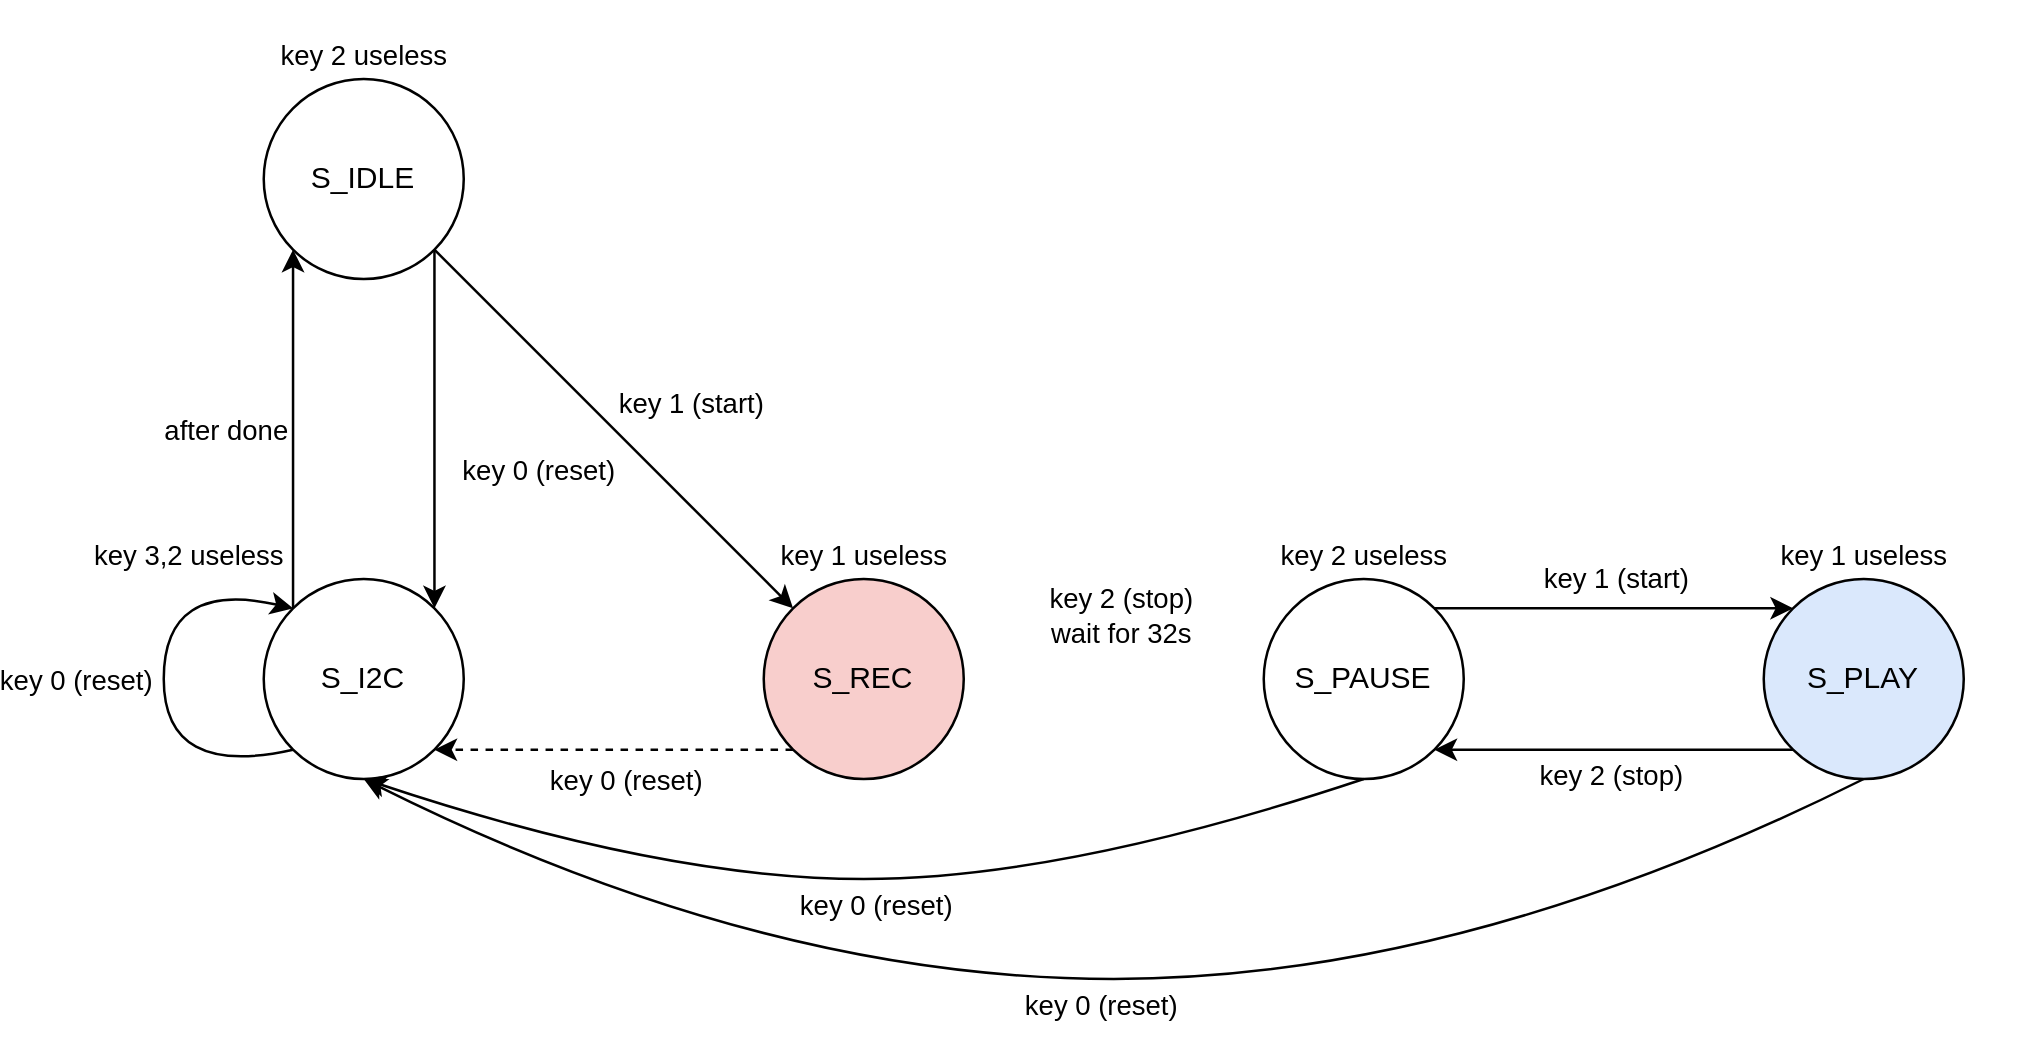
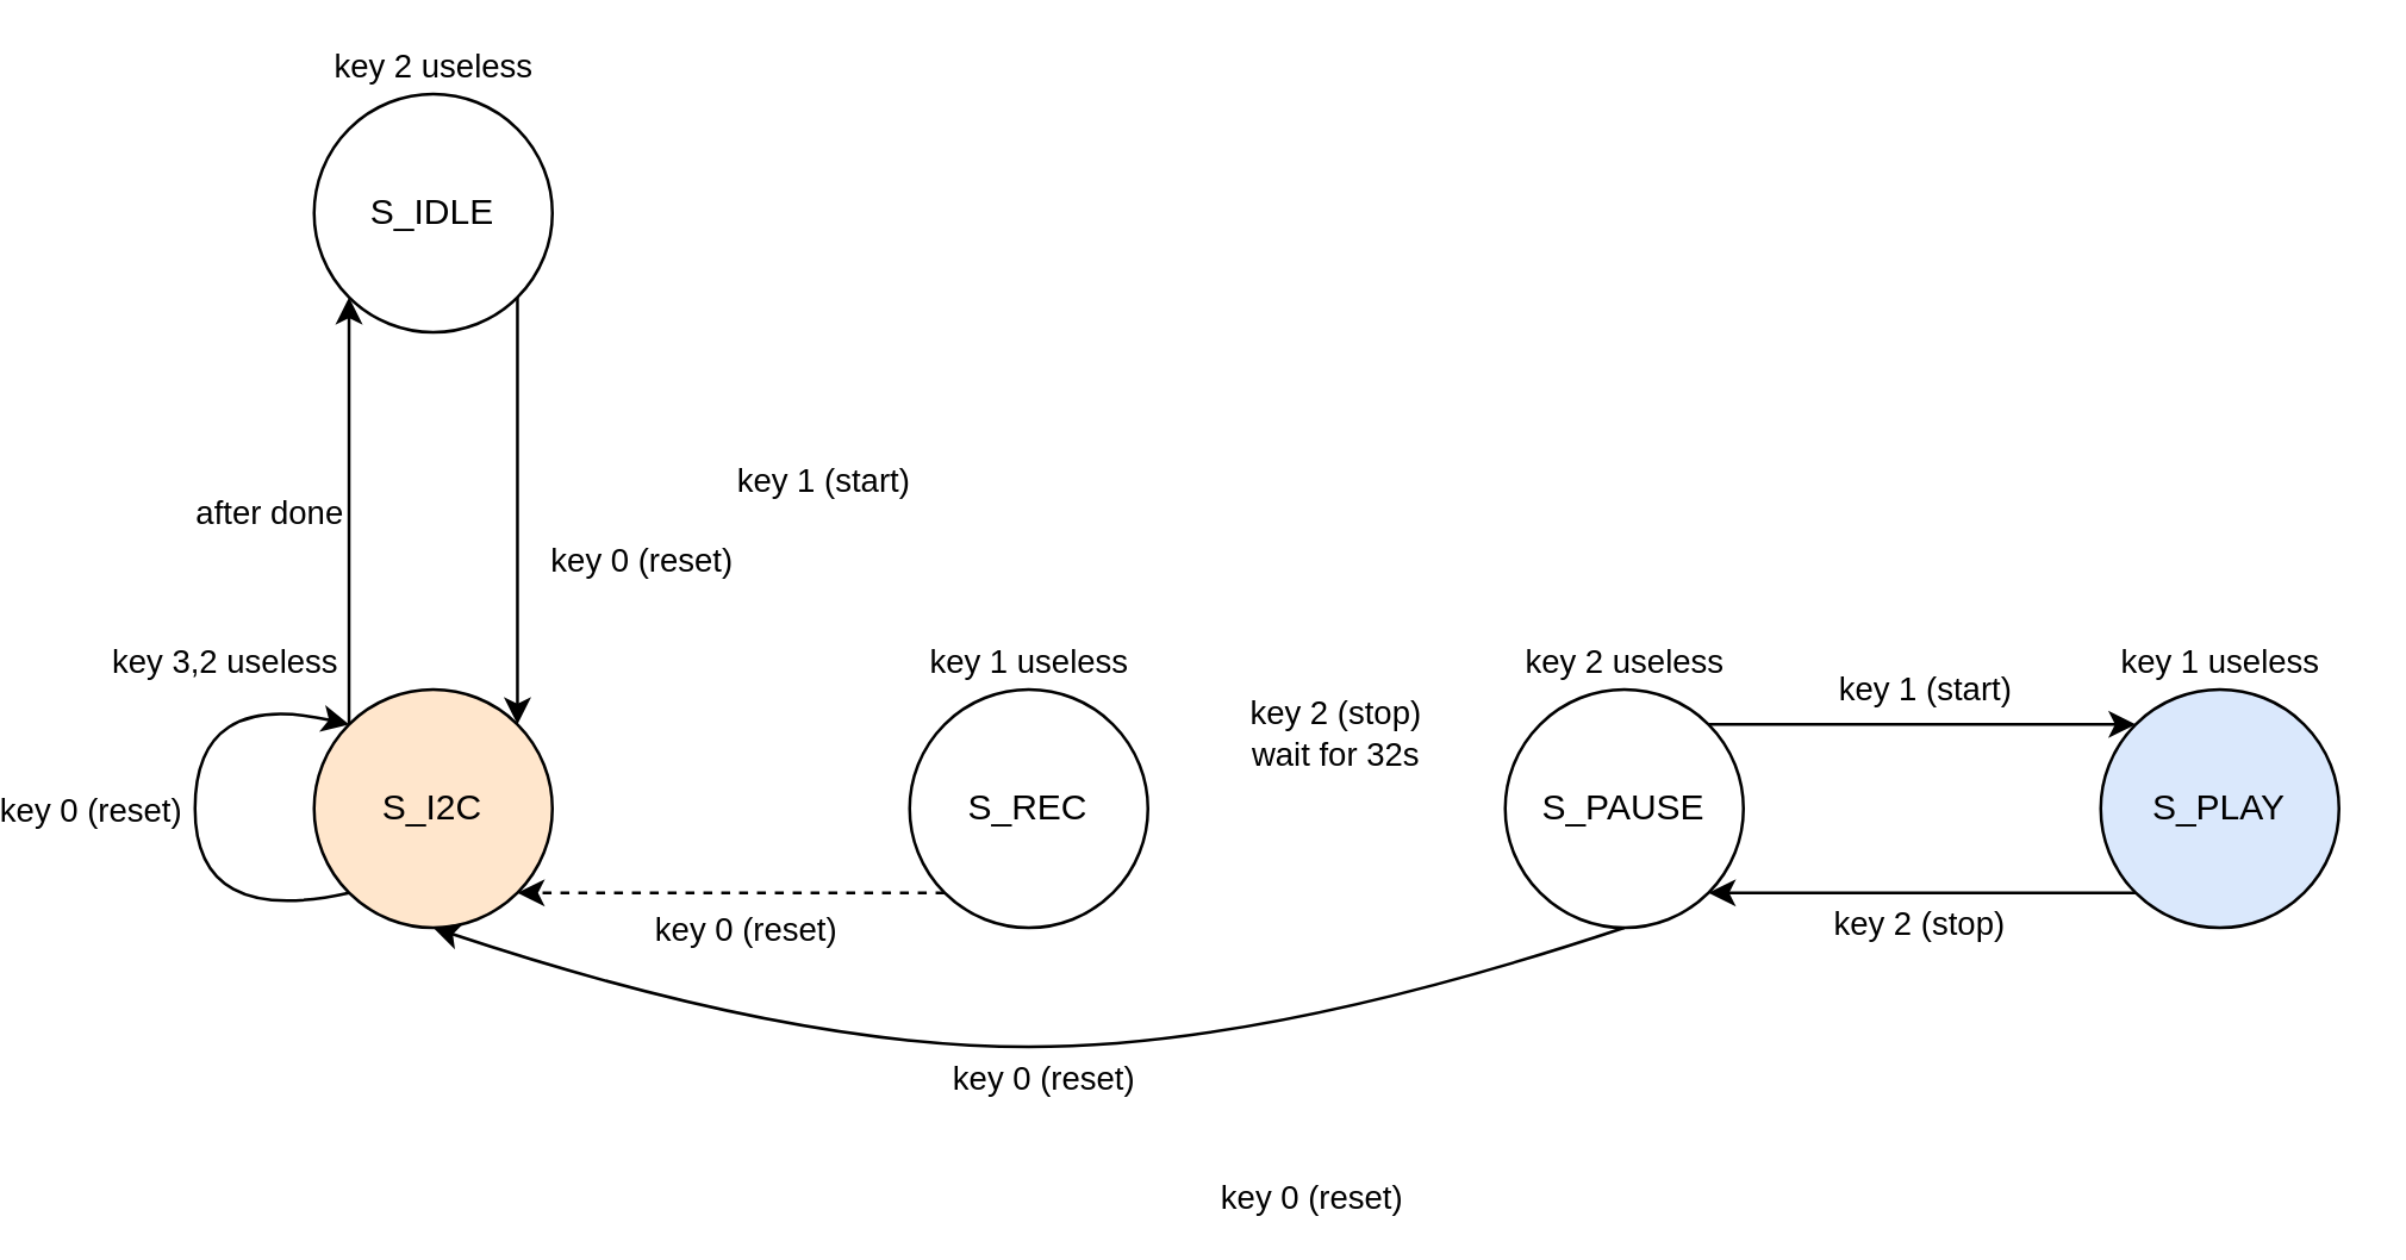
  <mxCell id="0" />
  <mxCell id="1" parent="0" />
  <mxCell id="2" style="edgeStyle=orthogonalEdgeStyle;rounded=0;orthogonalLoop=1;jettySize=auto;html=1;exitX=0;exitY=0;exitDx=0;exitDy=0;entryX=0;entryY=1;entryDx=0;entryDy=0;" edge="1" parent="1" source="3" target="25"><mxGeometry relative="1" as="geometry" /></mxCell>
- <mxCell id="3" value="S_I2C" style="ellipse;whiteSpace=wrap;html=1;aspect=fixed;" vertex="1" parent="1"><mxGeometry x="100" y="231" width="80" height="80" as="geometry" /></mxCell>
+ <mxCell id="3" value="S_I2C" style="ellipse;whiteSpace=wrap;html=1;aspect=fixed;fillColor=#ffe6cc;" vertex="1" parent="1"><mxGeometry x="100" y="231" width="80" height="80" as="geometry" /></mxCell>
  <mxCell id="4" style="edgeStyle=orthogonalEdgeStyle;rounded=0;orthogonalLoop=1;jettySize=auto;html=1;exitX=0;exitY=1;exitDx=0;exitDy=0;entryX=1;entryY=1;entryDx=0;entryDy=0;dashed=1;" edge="1" parent="1" source="5" target="3"><mxGeometry relative="1" as="geometry" /></mxCell>
- <mxCell id="5" value="S_REC" style="ellipse;whiteSpace=wrap;html=1;aspect=fixed;fillColor=#f8cecc;" vertex="1" parent="1"><mxGeometry x="300" y="231" width="80" height="80" as="geometry" /></mxCell>
+ <mxCell id="5" value="S_REC" style="ellipse;whiteSpace=wrap;html=1;aspect=fixed;" vertex="1" parent="1"><mxGeometry x="300" y="231" width="80" height="80" as="geometry" /></mxCell>
  <mxCell id="6" style="edgeStyle=orthogonalEdgeStyle;rounded=0;orthogonalLoop=1;jettySize=auto;html=1;exitX=1;exitY=0;exitDx=0;exitDy=0;entryX=0;entryY=0;entryDx=0;entryDy=0;" edge="1" parent="1" source="7" target="15"><mxGeometry relative="1" as="geometry" /></mxCell>
  <mxCell id="7" value="S_PAUSE" style="ellipse;whiteSpace=wrap;html=1;aspect=fixed;" vertex="1" parent="1"><mxGeometry x="500" y="231" width="80" height="80" as="geometry" /></mxCell>
  <mxCell id="8" value="&lt;div&gt;key 2 (stop)&lt;/div&gt;wait for 32s" style="edgeLabel;html=1;align=center;verticalAlign=middle;resizable=0;points=[];" vertex="1" connectable="0" parent="1"><mxGeometry x="260.001" y="250.996" as="geometry"><mxPoint x="182" y="-5" as="offset" /></mxGeometry></mxCell>
  <mxCell id="9" value="" style="curved=1;endArrow=classic;html=1;rounded=0;entryX=0;entryY=0;entryDx=0;entryDy=0;exitX=0;exitY=1;exitDx=0;exitDy=0;" edge="1" parent="1" source="3" target="3"><mxGeometry width="50" height="50" relative="1" as="geometry"><mxPoint x="70" y="301" as="sourcePoint" /><mxPoint x="80" y="251" as="targetPoint" /><Array as="points"><mxPoint x="60" y="311" /><mxPoint x="60" y="231" /></Array></mxGeometry></mxCell>
  <mxCell id="10" value="key 0 (reset)" style="edgeLabel;html=1;align=center;verticalAlign=middle;resizable=0;points=[];" vertex="1" connectable="0" parent="1"><mxGeometry x="240.004" y="310.996" as="geometry"><mxPoint x="4" y="1" as="offset" /></mxGeometry></mxCell>
  <mxCell id="11" value="key 1 useless" style="edgeLabel;html=1;align=center;verticalAlign=middle;resizable=0;points=[];" vertex="1" connectable="0" parent="1"><mxGeometry x="340.004" y="220.996" as="geometry"><mxPoint x="-1" y="1" as="offset" /></mxGeometry></mxCell>
  <mxCell id="12" value="key 0 (reset)" style="edgeLabel;html=1;align=center;verticalAlign=middle;resizable=0;points=[];" vertex="1" connectable="0" parent="1"><mxGeometry x="20.004" y="270.996" as="geometry"><mxPoint x="4" y="1" as="offset" /></mxGeometry></mxCell>
  <mxCell id="13" value="key 3,2 useless" style="edgeLabel;html=1;align=center;verticalAlign=middle;resizable=0;points=[];" vertex="1" connectable="0" parent="1"><mxGeometry x="70.004" y="220.996" as="geometry"><mxPoint x="-1" y="1" as="offset" /></mxGeometry></mxCell>
  <mxCell id="14" style="edgeStyle=orthogonalEdgeStyle;rounded=0;orthogonalLoop=1;jettySize=auto;html=1;exitX=0;exitY=1;exitDx=0;exitDy=0;entryX=1;entryY=1;entryDx=0;entryDy=0;" edge="1" parent="1" source="15" target="7"><mxGeometry relative="1" as="geometry" /></mxCell>
  <mxCell id="15" value="S_PLAY" style="ellipse;whiteSpace=wrap;html=1;aspect=fixed;fillColor=#dae8fc;" vertex="1" parent="1"><mxGeometry x="700" y="231" width="80" height="80" as="geometry" /></mxCell>
  <mxCell id="16" value="key 1 (start)" style="edgeLabel;html=1;align=center;verticalAlign=middle;resizable=0;points=[];" vertex="1" connectable="0" parent="1"><mxGeometry x="640" y="230.996" as="geometry" /></mxCell>
  <mxCell id="17" value="key 2 useless" style="edgeLabel;html=1;align=center;verticalAlign=middle;resizable=0;points=[];" vertex="1" connectable="0" parent="1"><mxGeometry x="540.004" y="220.996" as="geometry"><mxPoint x="-1" y="1" as="offset" /></mxGeometry></mxCell>
  <mxCell id="18" value="key 1 useless" style="edgeLabel;html=1;align=center;verticalAlign=middle;resizable=0;points=[];" vertex="1" connectable="0" parent="1"><mxGeometry x="740.004" y="220.996" as="geometry"><mxPoint x="-1" y="1" as="offset" /></mxGeometry></mxCell>
  <mxCell id="19" value="key 2 (stop)" style="edgeLabel;html=1;align=center;verticalAlign=middle;resizable=0;points=[];" vertex="1" connectable="0" parent="1"><mxGeometry x="640" y="250.996" as="geometry"><mxPoint x="-2" y="59" as="offset" /></mxGeometry></mxCell>
  <mxCell id="20" value="" style="curved=1;endArrow=classic;html=1;rounded=0;entryX=0.5;entryY=1;entryDx=0;entryDy=0;exitX=0.5;exitY=1;exitDx=0;exitDy=0;" edge="1" parent="1" source="7" target="3"><mxGeometry width="50" height="50" relative="1" as="geometry"><mxPoint x="340" y="441" as="sourcePoint" /><mxPoint x="390" y="391" as="targetPoint" /><Array as="points"><mxPoint x="420" y="351" /><mxPoint x="260" y="351" /></Array></mxGeometry></mxCell>
  <mxCell id="21" value="key 0 (reset)" style="edgeLabel;html=1;align=center;verticalAlign=middle;resizable=0;points=[];" vertex="1" connectable="0" parent="1"><mxGeometry x="340.004" y="360.996" as="geometry"><mxPoint x="4" y="1" as="offset" /></mxGeometry></mxCell>
- <mxCell id="22" value="" style="curved=1;endArrow=classic;html=1;rounded=0;entryX=0.5;entryY=1;entryDx=0;entryDy=0;exitX=0.5;exitY=1;exitDx=0;exitDy=0;" edge="1" parent="1" source="15" target="3"><mxGeometry width="50" height="50" relative="1" as="geometry"><mxPoint x="560" y="361" as="sourcePoint" /><mxPoint x="160" y="361" as="targetPoint" /><Array as="points"><mxPoint x="580" y="391" /><mxPoint x="300" y="391" /></Array></mxGeometry></mxCell>
  <mxCell id="23" value="key 0 (reset)" style="edgeLabel;html=1;align=center;verticalAlign=middle;resizable=0;points=[];" vertex="1" connectable="0" parent="1"><mxGeometry x="430.004" y="400.996" as="geometry"><mxPoint x="4" y="1" as="offset" /></mxGeometry></mxCell>
  <mxCell id="24" style="edgeStyle=orthogonalEdgeStyle;rounded=0;orthogonalLoop=1;jettySize=auto;html=1;exitX=1;exitY=1;exitDx=0;exitDy=0;entryX=1;entryY=0;entryDx=0;entryDy=0;" edge="1" parent="1" source="25" target="3"><mxGeometry relative="1" as="geometry" /></mxCell>
  <mxCell id="25" value="S_IDLE" style="ellipse;whiteSpace=wrap;html=1;aspect=fixed;" vertex="1" parent="1"><mxGeometry x="100" y="31" width="80" height="80" as="geometry" /></mxCell>
- <mxCell id="26" value="" style="endArrow=classic;html=1;rounded=0;exitX=1;exitY=1;exitDx=0;exitDy=0;entryX=0;entryY=0;entryDx=0;entryDy=0;" edge="1" parent="1" source="25" target="5"><mxGeometry width="50" height="50" relative="1" as="geometry"><mxPoint x="310" y="281" as="sourcePoint" /><mxPoint x="360" y="231" as="targetPoint" /></mxGeometry></mxCell>
  <mxCell id="27" value="key 1 (start)" style="edgeLabel;html=1;align=center;verticalAlign=middle;resizable=0;points=[];" vertex="1" connectable="0" parent="1"><mxGeometry x="270" y="160.996" as="geometry" /></mxCell>
  <mxCell id="28" value="after done" style="edgeLabel;html=1;align=center;verticalAlign=middle;resizable=0;points=[];" vertex="1" connectable="0" parent="1"><mxGeometry x="80.004" y="170.996" as="geometry"><mxPoint x="4" y="1" as="offset" /></mxGeometry></mxCell>
  <mxCell id="29" value="key 0 (reset)" style="edgeLabel;html=1;align=center;verticalAlign=middle;resizable=0;points=[];" vertex="1" connectable="0" parent="1"><mxGeometry x="20.004" y="260.996" as="geometry"><mxPoint x="189" y="-73" as="offset" /></mxGeometry></mxCell>
  <mxCell id="30" value="key 2 useless" style="edgeLabel;html=1;align=center;verticalAlign=middle;resizable=0;points=[];" vertex="1" connectable="0" parent="1"><mxGeometry x="140.004" y="20.996" as="geometry"><mxPoint x="-1" y="1" as="offset" /></mxGeometry></mxCell>
